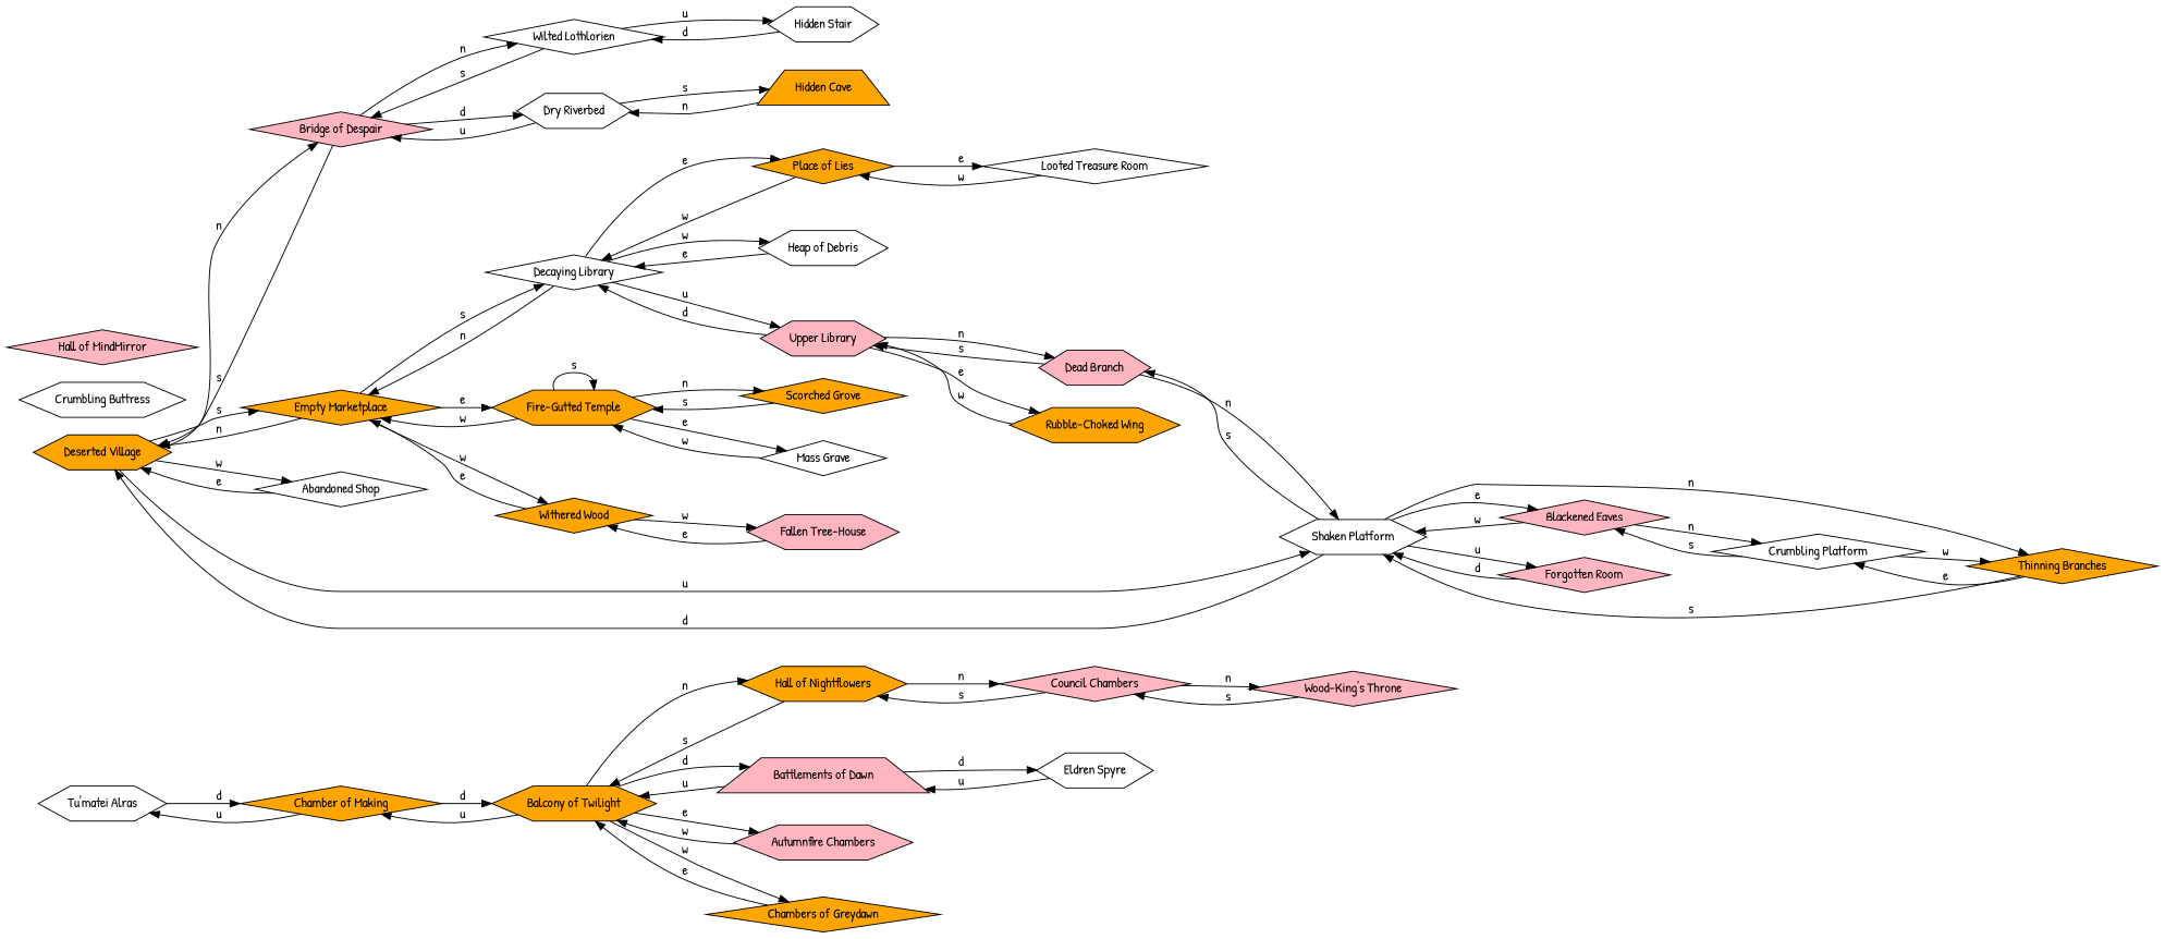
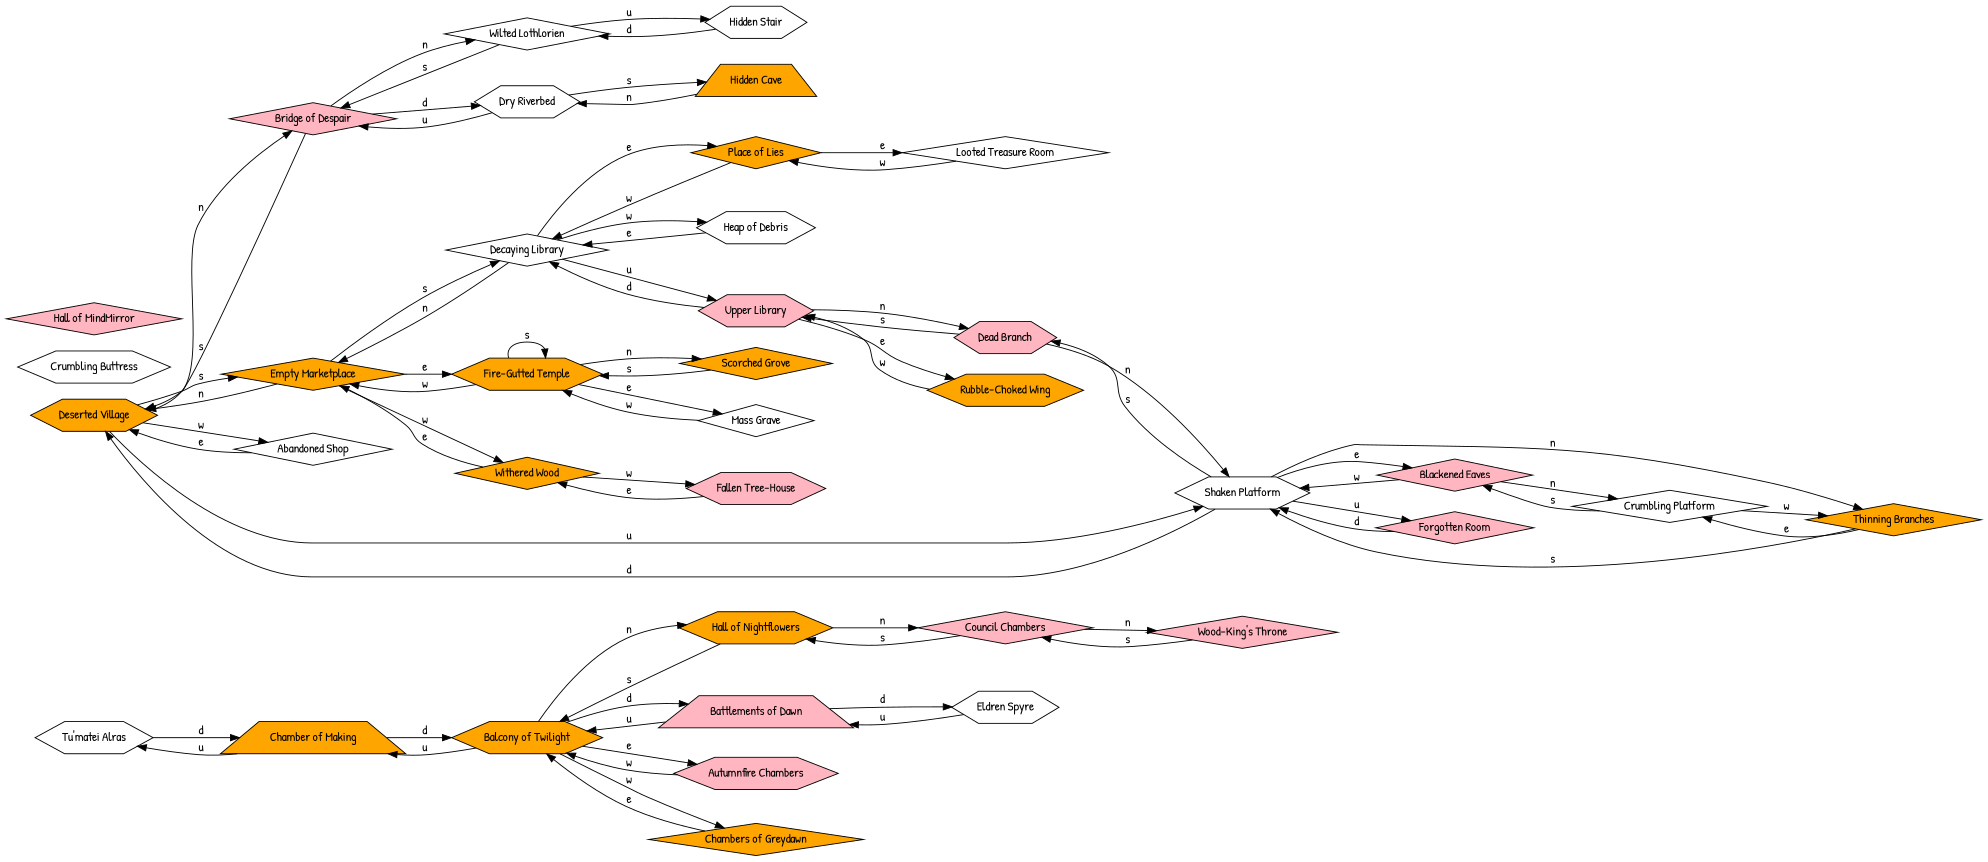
  digraph {
    fontname="Patrick Hand"
    rankdir=LR
    node [fillcolor=white fontname="Patrick Hand" shape=diamond style=filled]
    edge [fontname="Patrick Hand"]
    n1 [label="Tu'matei Alras" shape=hexagon]
-   n2 [fillcolor=orange label="Chamber of Making"]
+   n2 [fillcolor=orange label="Chamber of Making" shape=trapezium]
    n3 [fillcolor=orange label="Balcony of Twilight" shape=hexagon]
    n4 [fillcolor=orange label="Hall of Nightflowers" shape=hexagon]
    n5 [fillcolor=lightpink label="Battlements of Dawn" shape=trapezium]
    n6 [fillcolor=lightpink label="Autumnfire Chambers" shape=hexagon]
    n7 [fillcolor=orange label="Chambers of Greydawn"]
    n8 [fillcolor=lightpink label="Council Chambers"]
    n9 [fillcolor=lightpink label="Wood-King's Throne"]
    n10 [label="Eldren Spyre" shape=hexagon]
    n11 [fillcolor=orange label="Deserted Village" shape=hexagon]
    n12 [fillcolor=lightpink label="Bridge of Despair"]
    n13 [fillcolor=orange label="Empty Marketplace"]
    n14 [label="Abandoned Shop"]
    n15 [label="Shaken Platform" shape=hexagon]
    n16 [label="Wilted Lothlorien"]
    n17 [label="Dry Riverbed" shape=hexagon]
    n18 [label="Decaying Library"]
    n19 [fillcolor=orange label="Fire-Gutted Temple" shape=hexagon]
    n20 [fillcolor=orange label="Withered Wood"]
    n21 [fillcolor=orange label="Scorched Grove"]
    n22 [fillcolor=lightpink label="Dead Branch" shape=hexagon]
    n23 [fillcolor=orange label="Thinning Branches"]
    n24 [fillcolor=lightpink label="Blackened Eaves"]
    n25 [fillcolor=lightpink label="Forgotten Room"]
    n26 [label="Hidden Stair" shape=hexagon]
    n27 [fillcolor=orange label="Hidden Cave" shape=trapezium]
    n28 [fillcolor=orange label="Place of Lies"]
    n29 [label="Heap of Debris" shape=hexagon]
    n30 [fillcolor=lightpink label="Upper Library" shape=hexagon]
    n31 [label="Mass Grave"]
    n32 [fillcolor=lightpink label="Fallen Tree-House" shape=hexagon]
    n33 [label="Crumbling Platform"]
    n34 [label="Looted Treasure Room"]
    n35 [fillcolor=orange label="Rubble-Choked Wing" shape=hexagon]
    n36 [label="Crumbling Buttress" shape=hexagon]
    n37 [fillcolor=lightpink label="Hall of MindMirror"]
    n1 -> n2 [label=d]
    n2 -> n1 [label=u]
    n2 -> n3 [label=d]
    n3 -> n2 [label=u]
    n3 -> n4 [label=n]
    n3 -> n5 [label=d]
    n3 -> n6 [label=e]
    n3 -> n7 [label=w]
    n4 -> n3 [label=s]
    n4 -> n8 [label=n]
    n5 -> n3 [label=u]
    n5 -> n10 [label=d]
    n6 -> n3 [label=w]
    n7 -> n3 [label=e]
    n8 -> n4 [label=s]
    n8 -> n9 [label=n]
    n9 -> n8 [label=s]
    n10 -> n5 [label=u]
    n11 -> n12 [label=n]
    n11 -> n13 [label=s]
    n11 -> n14 [label=w]
    n11 -> n15 [label=u]
    n12 -> n11 [label=s]
    n12 -> n16 [label=n]
    n12 -> n17 [label=d]
    n13 -> n11 [label=n]
    n13 -> n18 [label=s]
    n13 -> n19 [label=e]
    n13 -> n20 [label=w]
    n14 -> n11 [label=e]
    n15 -> n11 [label=d]
    n15 -> n22 [label=s]
    n15 -> n23 [label=n]
    n15 -> n24 [label=e]
    n15 -> n25 [label=u]
    n16 -> n12 [label=s]
    n16 -> n26 [label=u]
    n17 -> n12 [label=u]
    n17 -> n27 [label=s]
    n18 -> n13 [label=n]
    n18 -> n28 [label=e]
    n18 -> n29 [label=w]
    n18 -> n30 [label=u]
    n19 -> n13 [label=w]
    n19 -> n19 [label=s]
    n19 -> n21 [label=n]
    n19 -> n31 [label=e]
    n20 -> n13 [label=e]
    n20 -> n32 [label=w]
    n21 -> n19 [label=s]
    n22 -> n15 [label=n]
    n22 -> n30 [label=s]
    n23 -> n15 [label=s]
    n23 -> n33 [label=e]
    n24 -> n15 [label=w]
    n24 -> n33 [label=n]
    n25 -> n15 [label=d]
    n26 -> n16 [label=d]
    n27 -> n17 [label=n]
    n28 -> n18 [label=w]
    n28 -> n34 [label=e]
    n29 -> n18 [label=e]
    n30 -> n18 [label=d]
    n30 -> n22 [label=n]
    n30 -> n35 [label=e]
    n31 -> n19 [label=w]
    n32 -> n20 [label=e]
    n33 -> n23 [label=w]
    n33 -> n24 [label=s]
    n34 -> n28 [label=w]
    n35 -> n30 [label=w]
  }
